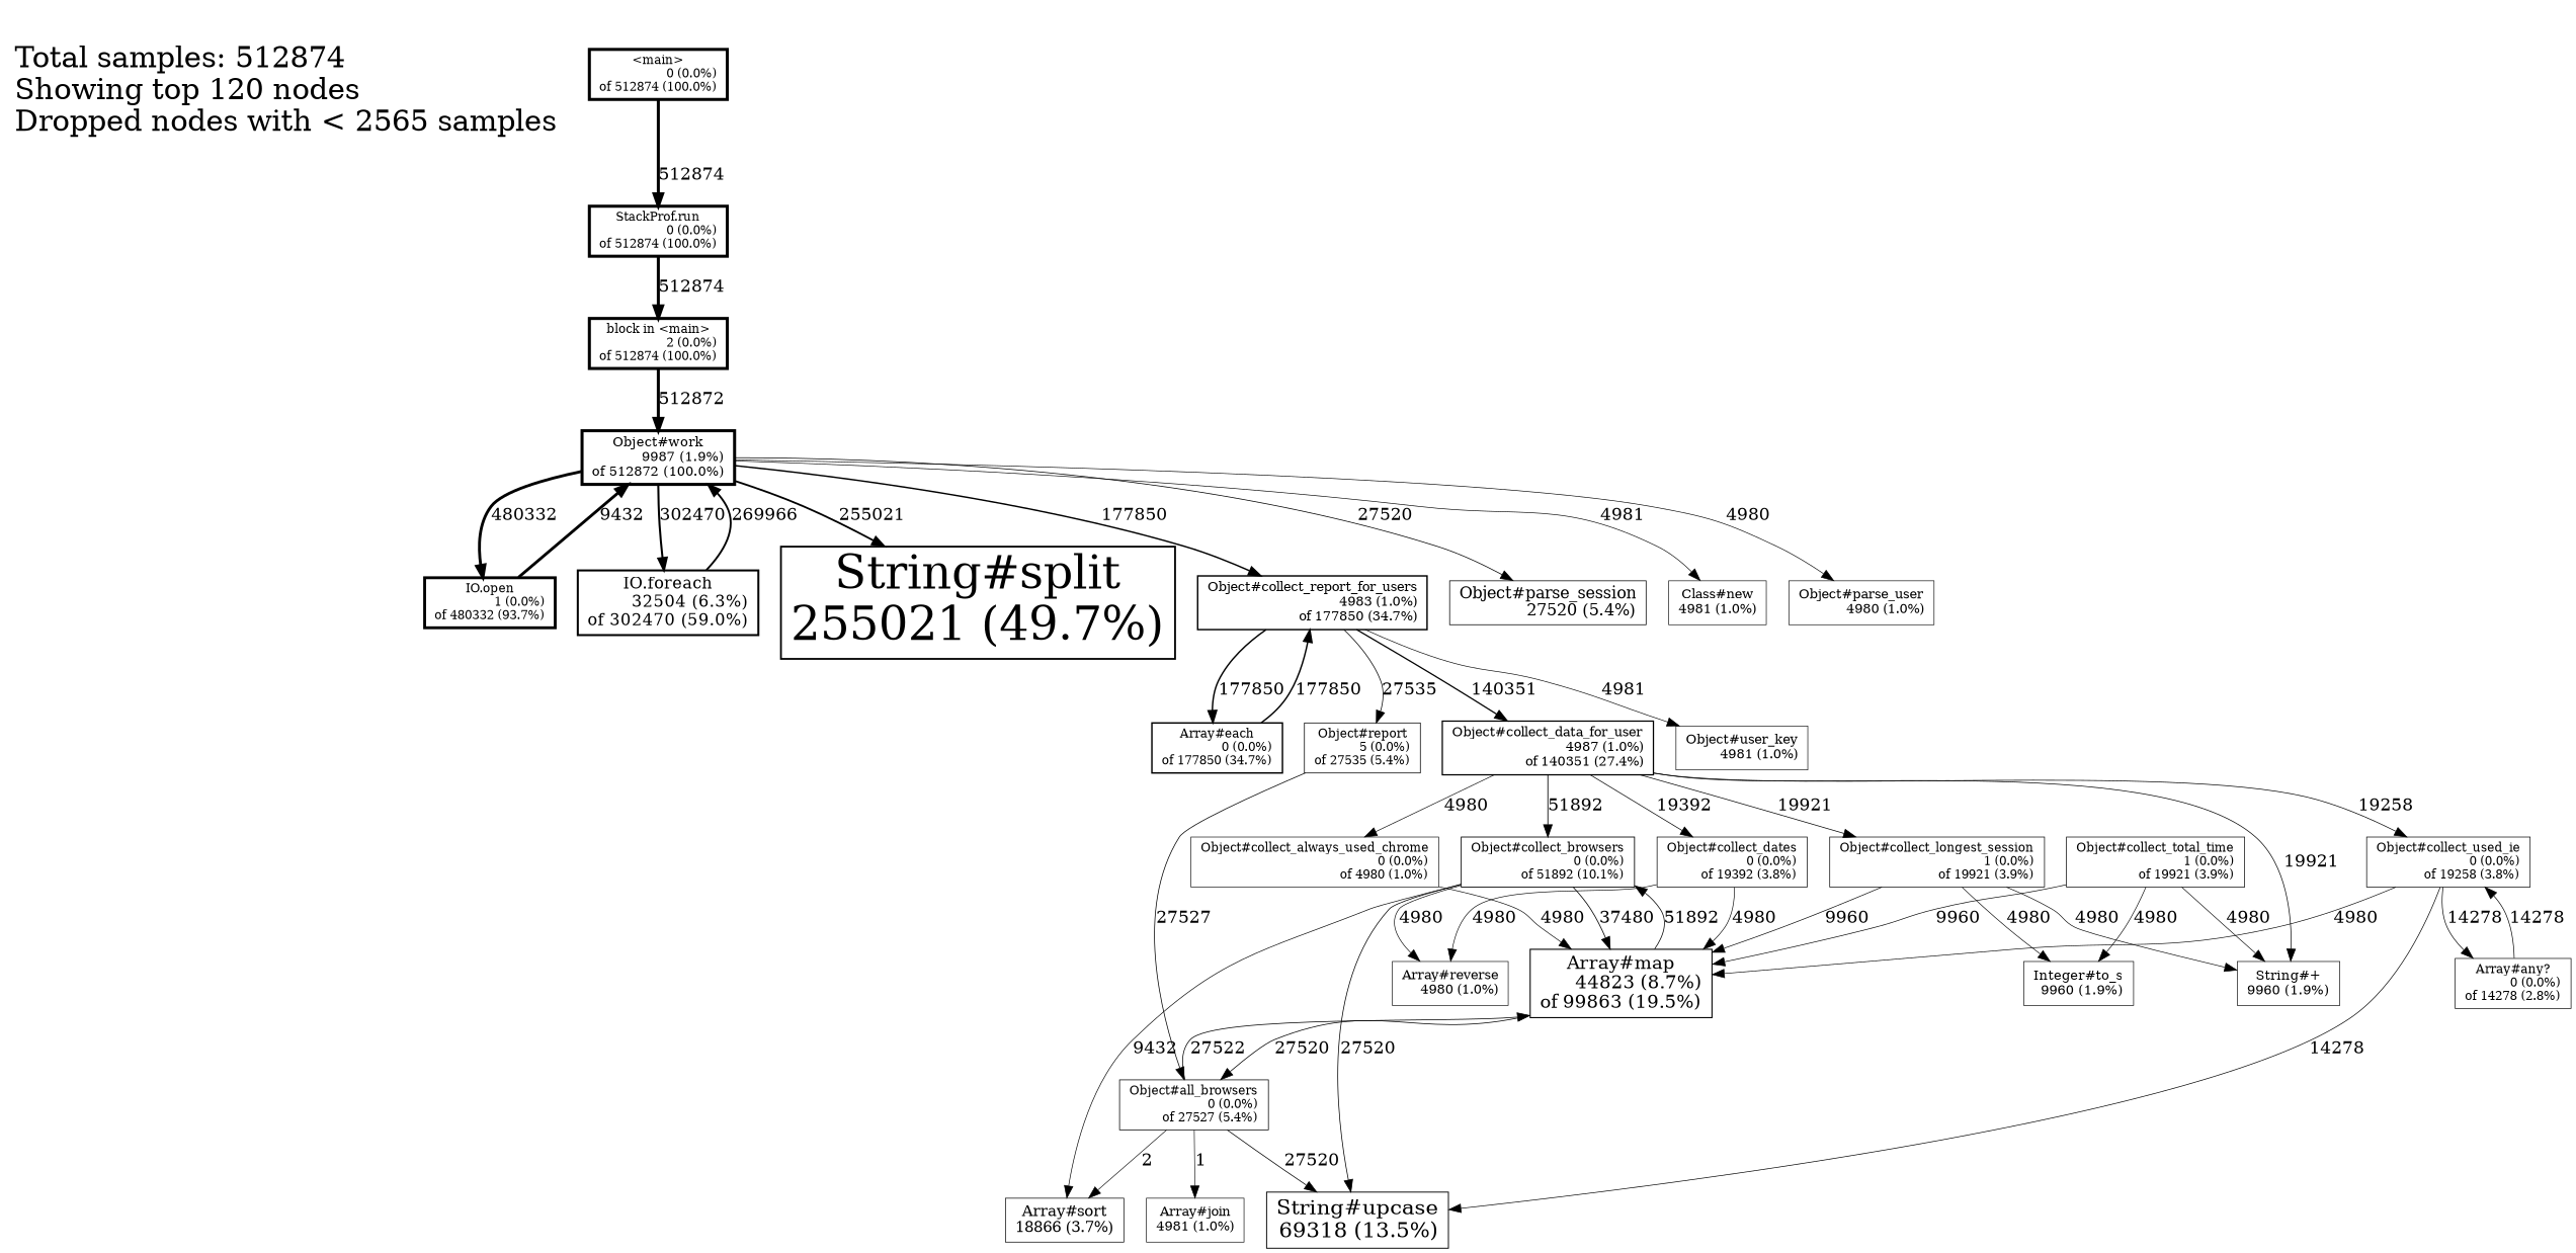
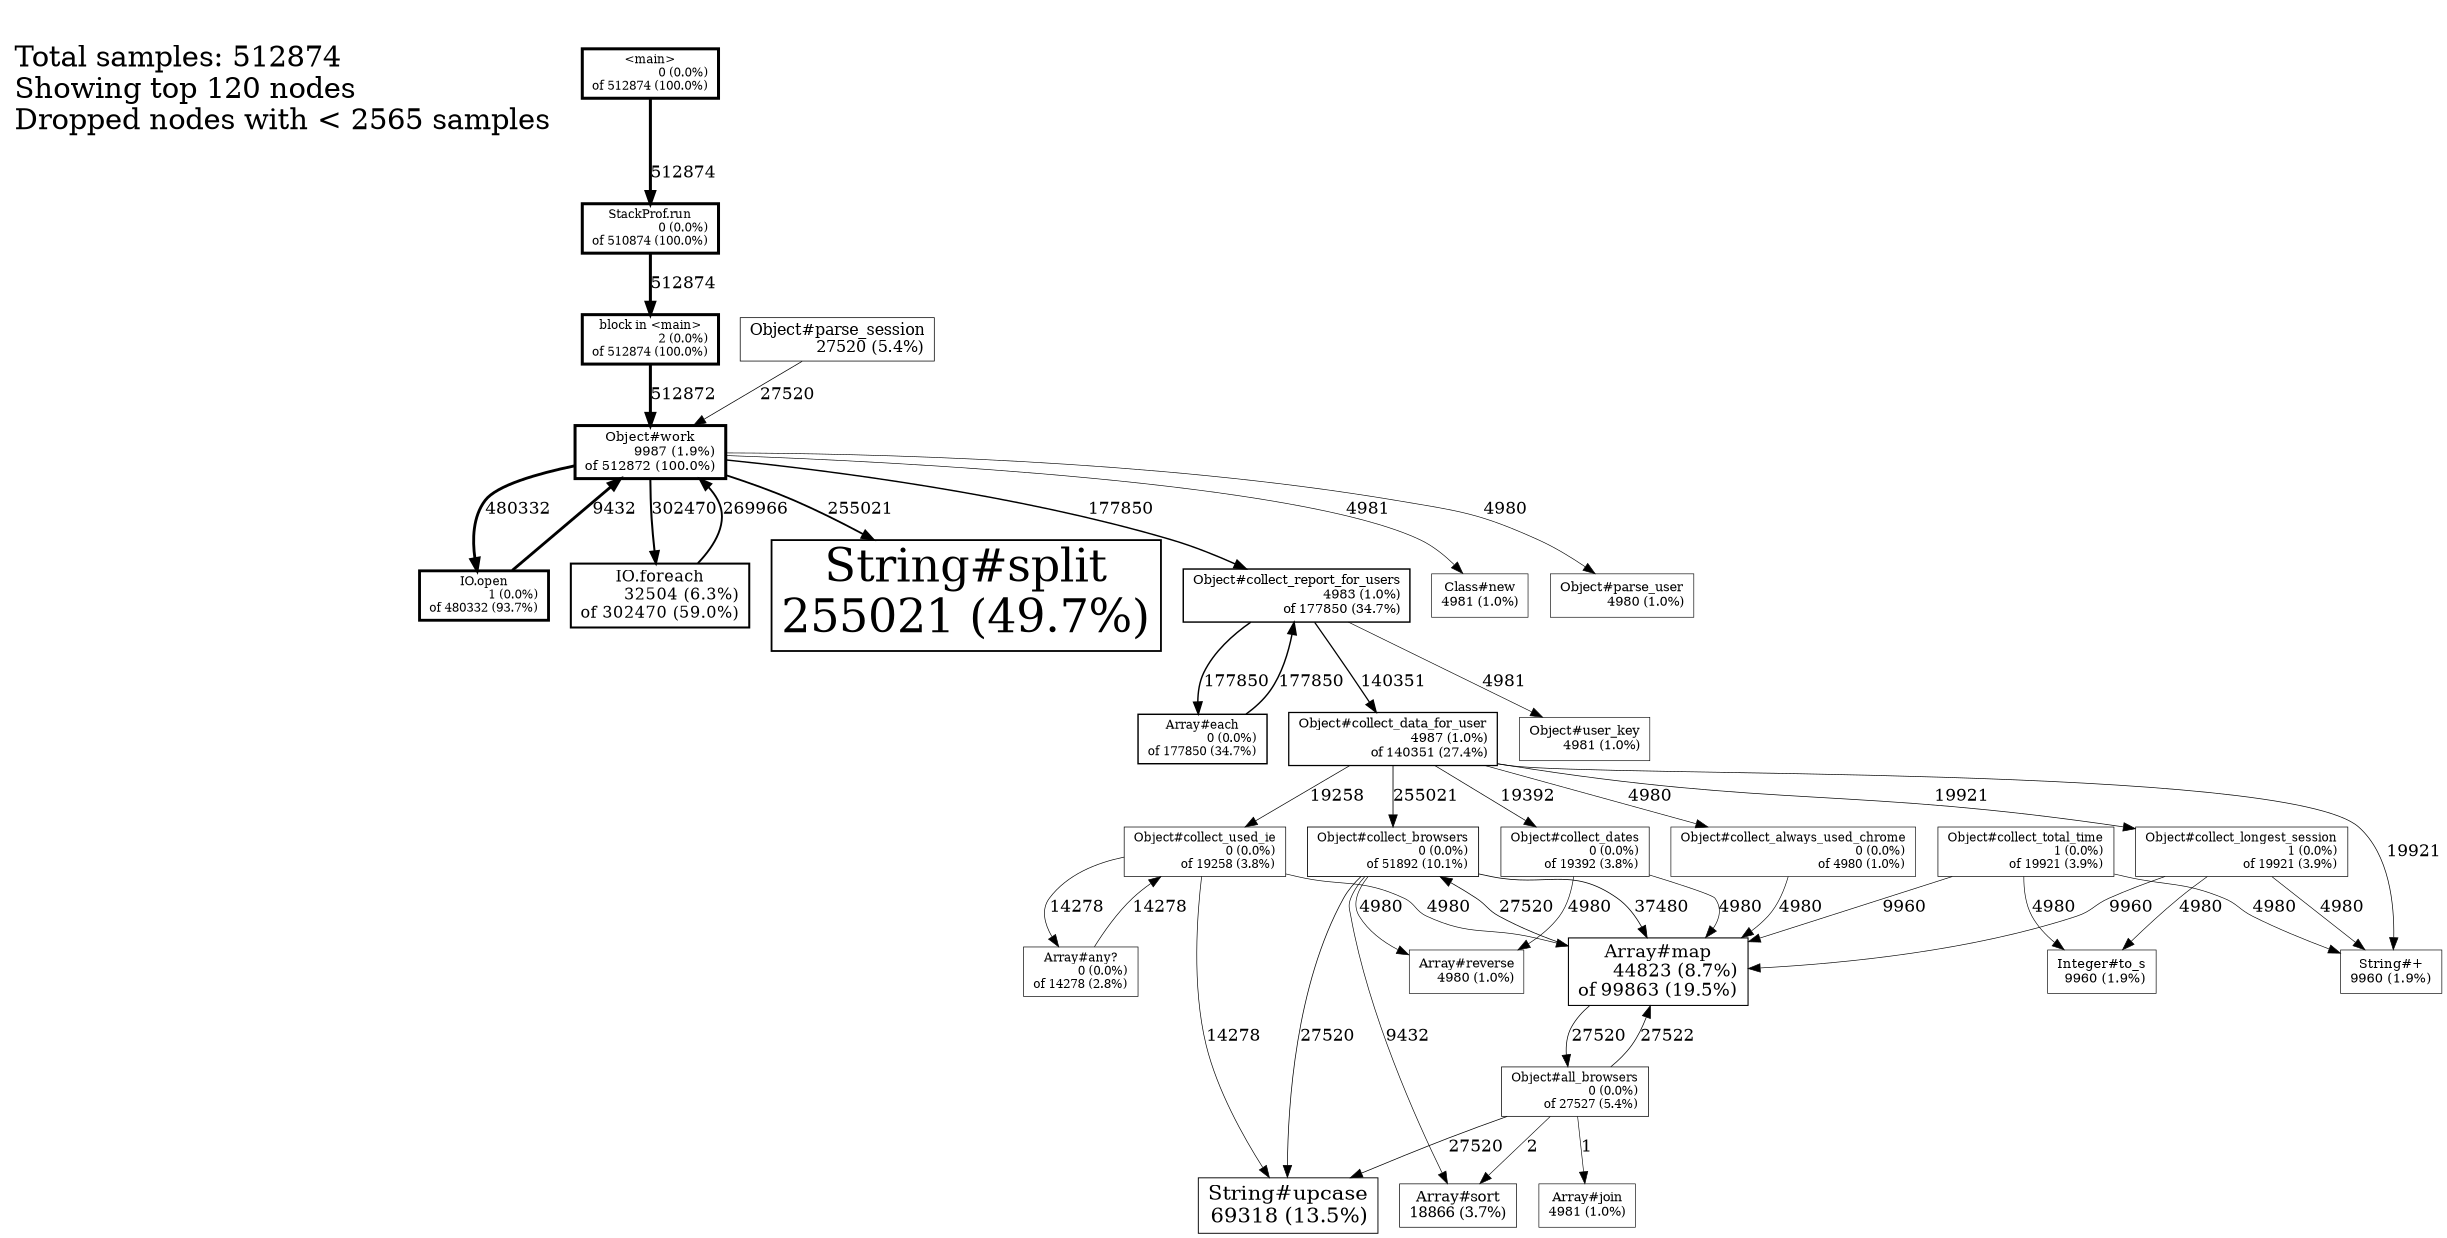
  digraph {
    node [fontsize=10.0 shape=box penwidth=2.5]
    edge [penwidth=0.51941997449666 weight=4980]
    n1 [fontsize=24 label="\nTotal samples: 512874\lShowing top 120 nodes\lDropped nodes with < 2565 samples\l" shape=plaintext penwidth=""]
-   n2 [label="StackProf.run\n0 (0.0%)\rof 512874 (100.0%)\r"]
+   n2 [label="StackProf.run\n0 (0.0%)\rof 510874 (100.0%)\r"]
    n3 [fontsize=10.000219589759276 label="block in <main>\n2 (0.0%)\rof 512874 (100.0%)\r"]
    n4 [fontsize=11.096521462938346 label="Object#work\n9987 (1.9%)\rof 512872 (100.0%)\r" penwidth=2.4999922008134554]
    n5 [fontsize=10.000109794879638 label="IO.open\n1 (0.0%)\rof 480332 (93.7%)\r" penwidth=2.3730994357288537]
    n6 [fontsize=13.568772767732852 label="IO.foreach\n32504 (6.3%)\rof 302470 (59.0%)\r" penwidth=1.6795099771093875]
    n7 [fontsize=38.0 label="String#split\n255021 (49.7%)\r" penwidth=1.4944781759262509]
    n8 [fontsize=10.54710788523298 label="Object#collect_report_for_users\n4983 (1.0%)\rof 177850 (34.7%)\r" penwidth=1.1935426635001969]
    n9 [fontsize=13.021555087620236 label="Object#parse_session\n27520 (5.4%)\r" penwidth=0.6073168068570448]
    n10 [fontsize=10.546888295473707 label="Class#new\n4981 (1.0%)\r" penwidth=0.5194238740899324]
    n11 [fontsize=10.546778500594069 label="Object#parse_user\n4980 (1.0%)\r" penwidth=0.51941997449666]
    n12 [label="<main>\n0 (0.0%)\rof 512874 (100.0%)\r"]
    n13 [label="Array#each\n0 (0.0%)\rof 177850 (34.7%)\r" penwidth=1.1935426635001969]
    n14 [fontsize=10.54754706475153 label="Object#collect_data_for_user\n4987 (1.0%)\rof 140351 (27.4%)\r" penwidth=1.0473118153776562]
-   n15 [fontsize=10.000548974398187 label="Object#report\n5 (0.0%)\rof 27535 (5.4%)\r" penwidth=0.6073753007561311]
    n16 [fontsize=10.546888295473707 label="Object#user_key\n4981 (1.0%)\r" penwidth=0.5194238740899324]
    n17 [label="Object#collect_browsers\n0 (0.0%)\rof 51892 (10.1%)\r" penwidth=0.7023576940925061]
    n18 [fontsize=10.000109794879638 label="Object#collect_longest_session\n1 (0.0%)\rof 19921 (3.9%)\r" penwidth=0.5776837975799124]
    n19 [label="Object#collect_dates\n0 (0.0%)\rof 19392 (3.8%)\r" penwidth=0.5756209127388013]
    n20 [label="Object#collect_used_ie\n0 (0.0%)\rof 19258 (3.8%)\r" penwidth=0.5750983672402968]
    n21 [label="Object#collect_always_used_chrome\n0 (0.0%)\rof 4980 (1.0%)\r" penwidth=0.51941997449666]
    n22 [fontsize=11.093557001188138 label="String#+\n9960 (1.9%)\r" penwidth=0.53883994899332]
    n23 [label="Object#all_browsers\n0 (0.0%)\rof 27527 (5.4%)\r" penwidth=0.6073441040099518]
    n24 [fontsize=14.921335889985532 label="Array#map\n44823 (8.7%)\rof 99863 (19.5%)\r" penwidth=0.8894250829638468]
    n25 [fontsize=17.61076146670274 label="String#upcase\n69318 (13.5%)\r" penwidth=0.7703120064577265]
    n26 [fontsize=12.071390199238493 label="Array#sort\n18866 (3.7%)\r" penwidth=0.5735697266775075]
    n27 [fontsize=10.546778500594069 label="Array#reverse\n4980 (1.0%)\r" penwidth=0.51941997449666]
    n28 [fontsize=11.093557001188138 label="Integer#to_s\n9960 (1.9%)\r" penwidth=0.53883994899332]
    n29 [fontsize=10.000109794879638 label="Object#collect_total_time\n1 (0.0%)\rof 19921 (3.9%)\r" penwidth=0.5776837975799124]
    n30 [label="Array#any?\n0 (0.0%)\rof 14278 (2.8%)\r" penwidth=0.5556783927436368]
    n31 [fontsize=10.546888295473707 label="Array#join\n4981 (1.0%)\r" penwidth=0.5194238740899324]
    n2 -> n3 [label=512874 penwidth=2.5 weight=512874]
    n3 -> n4 [label=512872 penwidth=2.4999922008134554 weight=512872]
    n4 -> n5 [label=480332 penwidth=2.3730994357288537 weight=480332]
    n4 -> n6 [label=302470 penwidth=1.6795099771093875 weight=302470]
    n4 -> n7 [label=255021 penwidth=1.4944781759262509 weight=255021]
    n4 -> n8 [label=177850 penwidth=1.1935426635001969 weight=177850]
-   n4 -> n9 [label=27520 penwidth=0.6073168068570448 weight=27520]
+   n9 -> n4 [label=27520 penwidth=0.6073168068570448 weight=27520]
    n4 -> n10 [label=4981 penwidth=0.5194238740899324 weight=4981]
    n4 -> n11 [label=4980]
    n5 -> n4 [label=9432 penwidth=2.373095536135581 weight=480331]
    n6 -> n4 [label=269966 penwidth=1.552757597382593 weight=269966]
    n8 -> n13 [label=177850 penwidth=1.1935426635001969 weight=177850]
    n8 -> n14 [label=140351 penwidth=1.0473118153776562 weight=140351]
-   n8 -> n15 [label=27535 penwidth=0.6073753007561311 weight=27535]
    n8 -> n16 [label=4981 penwidth=0.5194238740899324 weight=4981]
    n12 -> n2 [label=512874 penwidth=2.5 weight=512874]
    n13 -> n8 [label=177850 penwidth=1.1935426635001969 weight=177850]
-   n14 -> n17 [label=51892 penwidth=0.7023576940925061 weight=51892]
+   n14 -> n17 [label=255021 penwidth=0.7023576940925061 weight=51892]
    n14 -> n18 [label=19921 penwidth=0.5776837975799124 weight=19921]
    n14 -> n19 [label=19392 penwidth=0.5756209127388013 weight=19392]
    n14 -> n20 [label=19258 penwidth=0.5750983672402968 weight=19258]
    n14 -> n21 [label=4980]
    n14 -> n22 [label=19921 penwidth=0.5776837975799124 weight=19921]
-   n15 -> n23 [label=27527 penwidth=0.6073441040099518 weight=27527]
    n17 -> n24 [label=37480 penwidth=0.6461567558503648 weight=37480]
    n17 -> n25 [label=27520 penwidth=0.6073168068570448 weight=27520]
    n17 -> n26 [label=9432 penwidth=0.5367809637454813 weight=9432]
    n17 -> n27 [label=4980]
    n18 -> n22 [label=4980]
    n18 -> n24 [label=9960 penwidth=0.53883994899332 weight=9960]
    n18 -> n28 [label=4980]
    n19 -> n24 [label=4980]
    n19 -> n27 [label=4980]
    n20 -> n24 [label=4980]
    n20 -> n25 [label=14278 penwidth=0.5556783927436368 weight=14278]
    n20 -> n30 [label=14278 penwidth=0.5556783927436368 weight=14278]
    n21 -> n24 [label=4980]
    n23 -> n24 [label=27522 penwidth=0.6073246060435896 weight=27522]
    n23 -> n25 [label=27520 penwidth=0.6073168068570448 weight=27520]
    n23 -> n26 [label=2 penwidth=0.5000077991865448 weight=2]
    n23 -> n31 [label=1 penwidth=0.5000038995932724 weight=1]
-   n24 -> n17 [label=51892 penwidth=0.6073168068570448 weight=27520]
+   n24 -> n17 [label=27520 penwidth=0.6073168068570448 weight=27520]
    n24 -> n23 [label=27520 penwidth=0.6073168068570448 weight=27520]
    n29 -> n22 [label=4980]
    n29 -> n24 [label=9960 penwidth=0.53883994899332 weight=9960]
    n29 -> n28 [label=4980]
    n30 -> n20 [label=14278 penwidth=0.5556783927436368 weight=14278]
  }
